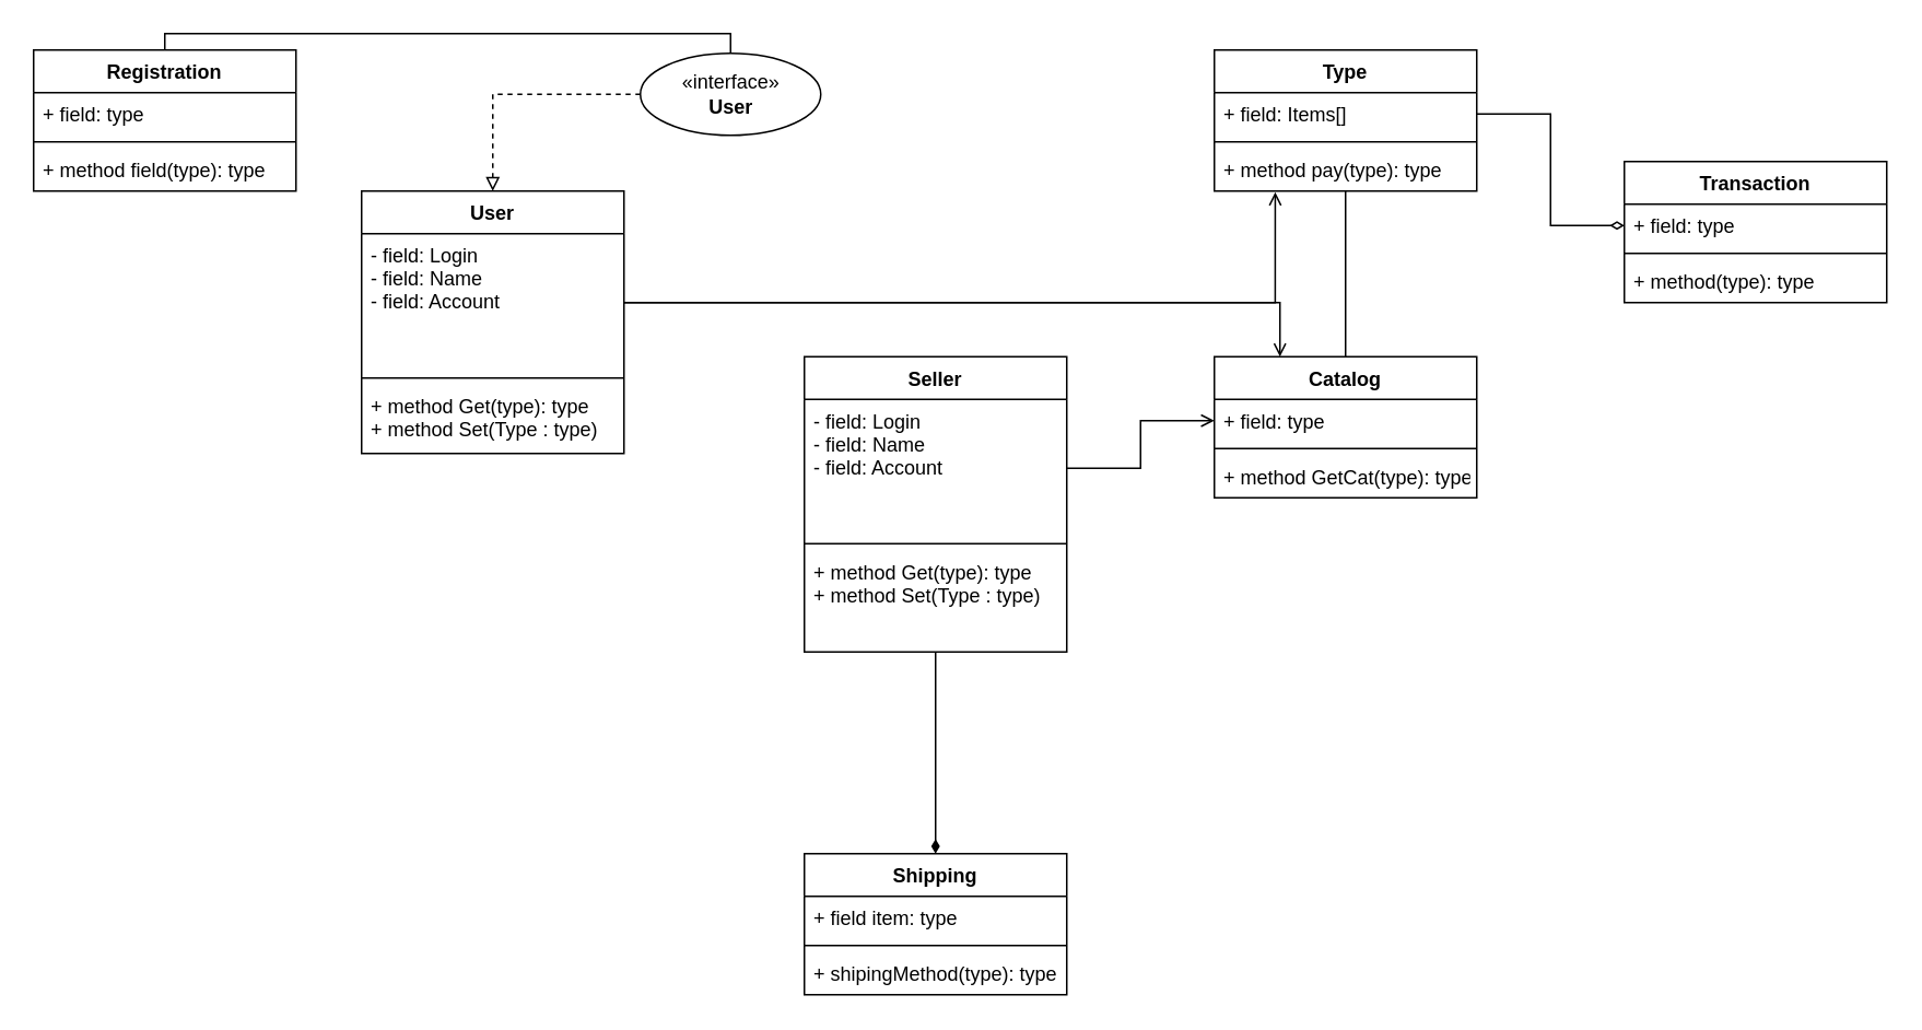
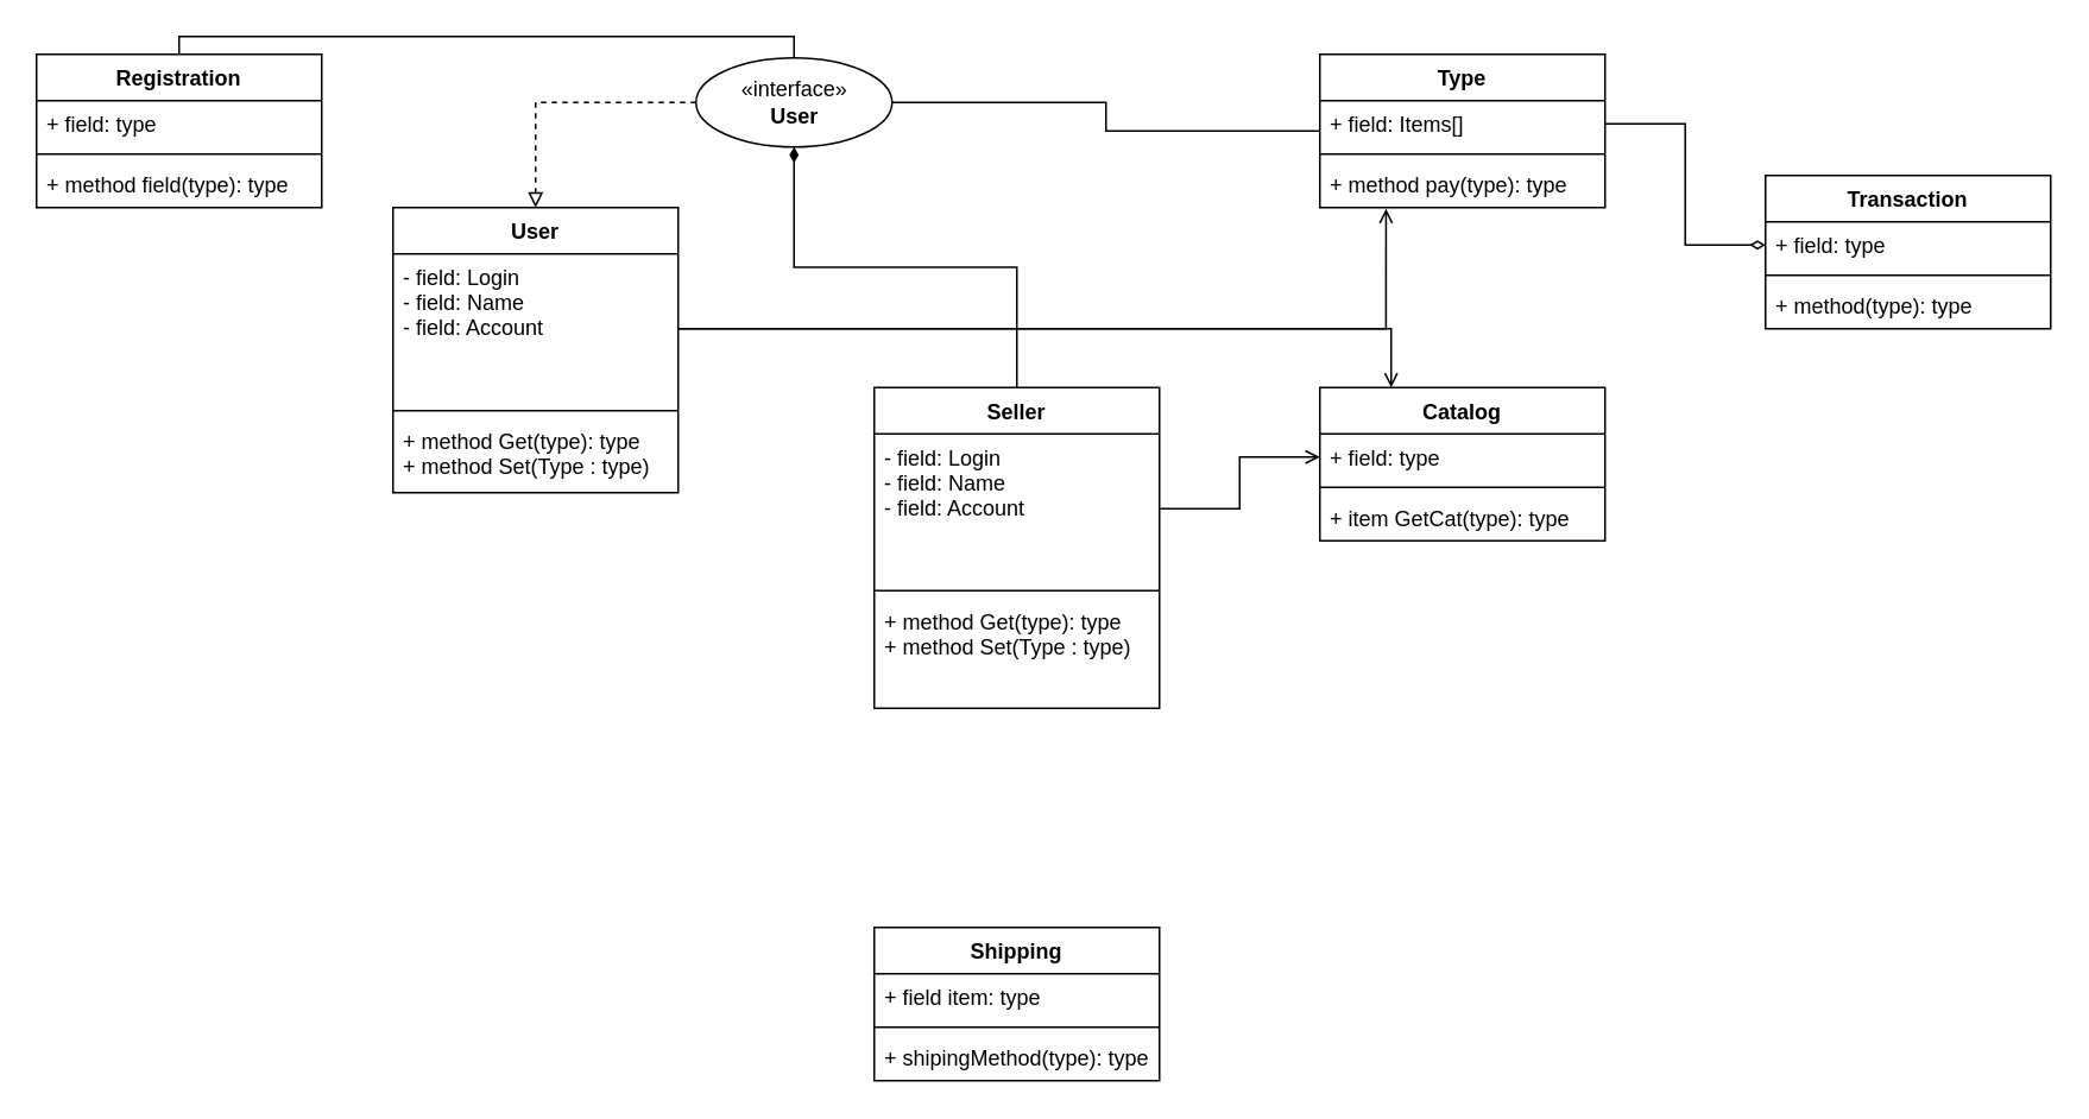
  <mxCell id="0" />
  <mxCell id="1" parent="0" />
- <mxCell id="2" style="edgeStyle=orthogonalEdgeStyle;rounded=0;comic=0;orthogonalLoop=1;jettySize=auto;html=1;startSize=6;endArrow=none;endFill=0;strokeColor=#000000;strokeWidth=1;" edge="1" parent="1" source="3" target="7"><mxGeometry relative="1" as="geometry" /></mxCell>
+ <mxCell id="2" style="edgeStyle=orthogonalEdgeStyle;rounded=0;comic=0;orthogonalLoop=1;jettySize=auto;html=1;startSize=6;endArrow=none;endFill=0;strokeColor=#000000;strokeWidth=1;" edge="1" parent="1" source="3" target="25"><mxGeometry relative="1" as="geometry" /></mxCell>
  <mxCell id="3" value="Type&#10;" style="swimlane;fontStyle=1;align=center;verticalAlign=top;childLayout=stackLayout;horizontal=1;startSize=26;horizontalStack=0;resizeParent=1;resizeParentMax=0;resizeLast=0;collapsible=1;marginBottom=0;" vertex="1" parent="1"><mxGeometry x="740" y="30" width="160" height="86" as="geometry" /></mxCell>
  <mxCell id="4" value="+ field: Items[]" style="text;strokeColor=none;fillColor=none;align=left;verticalAlign=top;spacingLeft=4;spacingRight=4;overflow=hidden;rotatable=0;points=[[0,0.5],[1,0.5]];portConstraint=eastwest;" vertex="1" parent="3"><mxGeometry y="26" width="160" height="26" as="geometry" /></mxCell>
  <mxCell id="5" value="" style="line;strokeWidth=1;fillColor=none;align=left;verticalAlign=middle;spacingTop=-1;spacingLeft=3;spacingRight=3;rotatable=0;labelPosition=right;points=[];portConstraint=eastwest;" vertex="1" parent="3"><mxGeometry y="52" width="160" height="8" as="geometry" /></mxCell>
  <mxCell id="6" value="+ method pay(type): type" style="text;strokeColor=none;fillColor=none;align=left;verticalAlign=top;spacingLeft=4;spacingRight=4;overflow=hidden;rotatable=0;points=[[0,0.5],[1,0.5]];portConstraint=eastwest;" vertex="1" parent="3"><mxGeometry y="60" width="160" height="26" as="geometry" /></mxCell>
  <mxCell id="7" value="Catalog&#10;" style="swimlane;fontStyle=1;align=center;verticalAlign=top;childLayout=stackLayout;horizontal=1;startSize=26;horizontalStack=0;resizeParent=1;resizeParentMax=0;resizeLast=0;collapsible=1;marginBottom=0;" vertex="1" parent="1"><mxGeometry x="740" y="217" width="160" height="86" as="geometry" /></mxCell>
  <mxCell id="8" value="+ field: type" style="text;strokeColor=none;fillColor=none;align=left;verticalAlign=top;spacingLeft=4;spacingRight=4;overflow=hidden;rotatable=0;points=[[0,0.5],[1,0.5]];portConstraint=eastwest;" vertex="1" parent="7"><mxGeometry y="26" width="160" height="26" as="geometry" /></mxCell>
  <mxCell id="9" value="" style="line;strokeWidth=1;fillColor=none;align=left;verticalAlign=middle;spacingTop=-1;spacingLeft=3;spacingRight=3;rotatable=0;labelPosition=right;points=[];portConstraint=eastwest;" vertex="1" parent="7"><mxGeometry y="52" width="160" height="8" as="geometry" /></mxCell>
- <mxCell id="10" value="+ method GetCat(type): type" style="text;strokeColor=none;fillColor=none;align=left;verticalAlign=top;spacingLeft=4;spacingRight=4;overflow=hidden;rotatable=0;points=[[0,0.5],[1,0.5]];portConstraint=eastwest;" vertex="1" parent="7"><mxGeometry y="60" width="160" height="26" as="geometry" /></mxCell>
+ <mxCell id="10" value="+ item GetCat(type): type" style="text;strokeColor=none;fillColor=none;align=left;verticalAlign=top;spacingLeft=4;spacingRight=4;overflow=hidden;rotatable=0;points=[[0,0.5],[1,0.5]];portConstraint=eastwest;" vertex="1" parent="7"><mxGeometry y="60" width="160" height="26" as="geometry" /></mxCell>
  <mxCell id="11" value="User" style="swimlane;fontStyle=1;align=center;verticalAlign=top;childLayout=stackLayout;horizontal=1;startSize=26;horizontalStack=0;resizeParent=1;resizeParentMax=0;resizeLast=0;collapsible=1;marginBottom=0;" vertex="1" parent="1"><mxGeometry x="220" y="116" width="160" height="160" as="geometry" /></mxCell>
  <mxCell id="12" value="- field: Login&#10;- field: Name&#10;- field: Account&#10;&#10;" style="text;strokeColor=none;fillColor=none;align=left;verticalAlign=top;spacingLeft=4;spacingRight=4;overflow=hidden;rotatable=0;points=[[0,0.5],[1,0.5]];portConstraint=eastwest;" vertex="1" parent="11"><mxGeometry y="26" width="160" height="84" as="geometry" /></mxCell>
  <mxCell id="13" value="" style="line;strokeWidth=1;fillColor=none;align=left;verticalAlign=middle;spacingTop=-1;spacingLeft=3;spacingRight=3;rotatable=0;labelPosition=right;points=[];portConstraint=eastwest;" vertex="1" parent="11"><mxGeometry y="110" width="160" height="8" as="geometry" /></mxCell>
  <mxCell id="14" value="+ method Get(type): type&#10;+ method Set(Type : type)&#10;&#10;" style="text;strokeColor=none;fillColor=none;align=left;verticalAlign=top;spacingLeft=4;spacingRight=4;overflow=hidden;rotatable=0;points=[[0,0.5],[1,0.5]];portConstraint=eastwest;" vertex="1" parent="11"><mxGeometry y="118" width="160" height="42" as="geometry" /></mxCell>
- <mxCell id="15" style="edgeStyle=orthogonalEdgeStyle;rounded=0;comic=0;orthogonalLoop=1;jettySize=auto;html=1;startSize=6;endArrow=diamondThin;endFill=1;strokeColor=#000000;strokeWidth=1;" edge="1" parent="1" source="16" target="35"><mxGeometry relative="1" as="geometry" /></mxCell>
+ <mxCell id="15" style="edgeStyle=orthogonalEdgeStyle;rounded=0;comic=0;orthogonalLoop=1;jettySize=auto;html=1;startSize=6;endArrow=diamondThin;endFill=1;strokeColor=#000000;strokeWidth=1;" edge="1" parent="1" source="16" target="25"><mxGeometry relative="1" as="geometry" /></mxCell>
  <mxCell id="16" value="Seller" style="swimlane;fontStyle=1;align=center;verticalAlign=top;childLayout=stackLayout;horizontal=1;startSize=26;horizontalStack=0;resizeParent=1;resizeParentMax=0;resizeLast=0;collapsible=1;marginBottom=0;" vertex="1" parent="1"><mxGeometry x="490" y="217" width="160" height="180" as="geometry" /></mxCell>
  <mxCell id="17" value="- field: Login&#10;- field: Name&#10;- field: Account&#10;" style="text;strokeColor=none;fillColor=none;align=left;verticalAlign=top;spacingLeft=4;spacingRight=4;overflow=hidden;rotatable=0;points=[[0,0.5],[1,0.5]];portConstraint=eastwest;" vertex="1" parent="16"><mxGeometry y="26" width="160" height="84" as="geometry" /></mxCell>
  <mxCell id="18" value="" style="line;strokeWidth=1;fillColor=none;align=left;verticalAlign=middle;spacingTop=-1;spacingLeft=3;spacingRight=3;rotatable=0;labelPosition=right;points=[];portConstraint=eastwest;" vertex="1" parent="16"><mxGeometry y="110" width="160" height="8" as="geometry" /></mxCell>
  <mxCell id="19" value="+ method Get(type): type&#10;+ method Set(Type : type)&#10;" style="text;strokeColor=none;fillColor=none;align=left;verticalAlign=top;spacingLeft=4;spacingRight=4;overflow=hidden;rotatable=0;points=[[0,0.5],[1,0.5]];portConstraint=eastwest;" vertex="1" parent="16"><mxGeometry y="118" width="160" height="62" as="geometry" /></mxCell>
  <mxCell id="20" value="Transaction&#10;" style="swimlane;fontStyle=1;align=center;verticalAlign=top;childLayout=stackLayout;horizontal=1;startSize=26;horizontalStack=0;resizeParent=1;resizeParentMax=0;resizeLast=0;collapsible=1;marginBottom=0;" vertex="1" parent="1"><mxGeometry x="990" y="98" width="160" height="86" as="geometry" /></mxCell>
  <mxCell id="21" value="+ field: type" style="text;strokeColor=none;fillColor=none;align=left;verticalAlign=top;spacingLeft=4;spacingRight=4;overflow=hidden;rotatable=0;points=[[0,0.5],[1,0.5]];portConstraint=eastwest;" vertex="1" parent="20"><mxGeometry y="26" width="160" height="26" as="geometry" /></mxCell>
  <mxCell id="22" value="" style="line;strokeWidth=1;fillColor=none;align=left;verticalAlign=middle;spacingTop=-1;spacingLeft=3;spacingRight=3;rotatable=0;labelPosition=right;points=[];portConstraint=eastwest;" vertex="1" parent="20"><mxGeometry y="52" width="160" height="8" as="geometry" /></mxCell>
  <mxCell id="23" value="+ method(type): type" style="text;strokeColor=none;fillColor=none;align=left;verticalAlign=top;spacingLeft=4;spacingRight=4;overflow=hidden;rotatable=0;points=[[0,0.5],[1,0.5]];portConstraint=eastwest;" vertex="1" parent="20"><mxGeometry y="60" width="160" height="26" as="geometry" /></mxCell>
  <mxCell id="24" style="edgeStyle=orthogonalEdgeStyle;rounded=0;comic=0;orthogonalLoop=1;jettySize=auto;html=1;startSize=6;endArrow=none;endFill=0;strokeColor=#000000;strokeWidth=1;entryX=0.5;entryY=0;entryDx=0;entryDy=0;" edge="1" parent="1" source="25" target="27"><mxGeometry relative="1" as="geometry"><mxPoint x="180" y="57" as="targetPoint" /><Array as="points"><mxPoint x="445" y="20" /><mxPoint x="100" y="20" /></Array></mxGeometry></mxCell>
  <mxCell id="25" value="«interface»&lt;br&gt;&lt;b&gt;User&lt;br&gt;&lt;/b&gt;" style="ellipse;html=1;" vertex="1" parent="1"><mxGeometry x="390" y="32" width="110" height="50" as="geometry" /></mxCell>
  <mxCell id="26" style="edgeStyle=orthogonalEdgeStyle;rounded=0;orthogonalLoop=1;jettySize=auto;html=1;dashed=1;endArrow=block;endFill=0;exitX=0;exitY=0.5;exitDx=0;exitDy=0;entryX=0.5;entryY=0;entryDx=0;entryDy=0;" edge="1" parent="1" source="25" target="11"><mxGeometry relative="1" as="geometry"><mxPoint x="420" y="255" as="sourcePoint" /><mxPoint x="384.5" y="128.5" as="targetPoint" /><Array as="points"><mxPoint x="300" y="57" /></Array></mxGeometry></mxCell>
  <mxCell id="27" value="Registration&#10;" style="swimlane;fontStyle=1;align=center;verticalAlign=top;childLayout=stackLayout;horizontal=1;startSize=26;horizontalStack=0;resizeParent=1;resizeParentMax=0;resizeLast=0;collapsible=1;marginBottom=0;" vertex="1" parent="1"><mxGeometry x="20" y="30" width="160" height="86" as="geometry" /></mxCell>
  <mxCell id="28" value="+ field: type" style="text;strokeColor=none;fillColor=none;align=left;verticalAlign=top;spacingLeft=4;spacingRight=4;overflow=hidden;rotatable=0;points=[[0,0.5],[1,0.5]];portConstraint=eastwest;" vertex="1" parent="27"><mxGeometry y="26" width="160" height="26" as="geometry" /></mxCell>
  <mxCell id="29" value="" style="line;strokeWidth=1;fillColor=none;align=left;verticalAlign=middle;spacingTop=-1;spacingLeft=3;spacingRight=3;rotatable=0;labelPosition=right;points=[];portConstraint=eastwest;" vertex="1" parent="27"><mxGeometry y="52" width="160" height="8" as="geometry" /></mxCell>
  <mxCell id="30" value="+ method field(type): type" style="text;strokeColor=none;fillColor=none;align=left;verticalAlign=top;spacingLeft=4;spacingRight=4;overflow=hidden;rotatable=0;points=[[0,0.5],[1,0.5]];portConstraint=eastwest;" vertex="1" parent="27"><mxGeometry y="60" width="160" height="26" as="geometry" /></mxCell>
  <mxCell id="31" style="edgeStyle=orthogonalEdgeStyle;orthogonalLoop=1;jettySize=auto;html=1;entryX=0;entryY=0.5;entryDx=0;entryDy=0;endArrow=diamondThin;endFill=0;strokeWidth=1;rounded=0;strokeColor=#000000;startSize=6;comic=0;" edge="1" parent="1" source="4" target="21"><mxGeometry relative="1" as="geometry" /></mxCell>
  <mxCell id="32" style="edgeStyle=orthogonalEdgeStyle;rounded=0;comic=0;orthogonalLoop=1;jettySize=auto;html=1;entryX=0;entryY=0.5;entryDx=0;entryDy=0;startSize=6;endArrow=open;endFill=0;strokeColor=#000000;strokeWidth=1;" edge="1" parent="1" source="17" target="8"><mxGeometry relative="1" as="geometry" /></mxCell>
  <mxCell id="33" style="edgeStyle=orthogonalEdgeStyle;rounded=0;comic=0;orthogonalLoop=1;jettySize=auto;html=1;entryX=0.232;entryY=1.026;entryDx=0;entryDy=0;entryPerimeter=0;startSize=6;endArrow=open;endFill=0;strokeColor=#000000;strokeWidth=1;" edge="1" parent="1" source="12" target="6"><mxGeometry relative="1" as="geometry" /></mxCell>
  <mxCell id="34" style="edgeStyle=orthogonalEdgeStyle;rounded=0;comic=0;orthogonalLoop=1;jettySize=auto;html=1;entryX=0.25;entryY=0;entryDx=0;entryDy=0;startSize=6;endArrow=open;endFill=0;strokeColor=#000000;strokeWidth=1;" edge="1" parent="1" source="12" target="7"><mxGeometry relative="1" as="geometry" /></mxCell>
  <mxCell id="35" value="Shipping" style="swimlane;fontStyle=1;align=center;verticalAlign=top;childLayout=stackLayout;horizontal=1;startSize=26;horizontalStack=0;resizeParent=1;resizeParentMax=0;resizeLast=0;collapsible=1;marginBottom=0;" vertex="1" parent="1"><mxGeometry x="490" y="520" width="160" height="86" as="geometry" /></mxCell>
  <mxCell id="36" value="+ field item: type" style="text;strokeColor=none;fillColor=none;align=left;verticalAlign=top;spacingLeft=4;spacingRight=4;overflow=hidden;rotatable=0;points=[[0,0.5],[1,0.5]];portConstraint=eastwest;" vertex="1" parent="35"><mxGeometry y="26" width="160" height="26" as="geometry" /></mxCell>
  <mxCell id="37" value="" style="line;strokeWidth=1;fillColor=none;align=left;verticalAlign=middle;spacingTop=-1;spacingLeft=3;spacingRight=3;rotatable=0;labelPosition=right;points=[];portConstraint=eastwest;" vertex="1" parent="35"><mxGeometry y="52" width="160" height="8" as="geometry" /></mxCell>
  <mxCell id="38" value="+ shipingMethod(type): type" style="text;strokeColor=none;fillColor=none;align=left;verticalAlign=top;spacingLeft=4;spacingRight=4;overflow=hidden;rotatable=0;points=[[0,0.5],[1,0.5]];portConstraint=eastwest;" vertex="1" parent="35"><mxGeometry y="60" width="160" height="26" as="geometry" /></mxCell>
